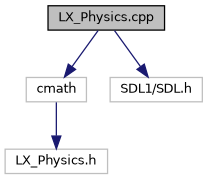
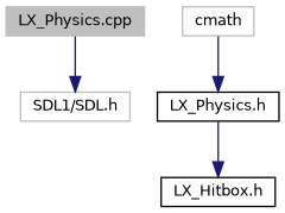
  digraph {
    node [color=black fillcolor=white fontname=Helvetica fontsize=10 shape=record style=filled]
    edge [color=midnightblue fontname=Helvetica fontsize=10 labelfontname=Helvetica labelfontsize=10 style=solid]
-   n1 [fillcolor=grey75 fontcolor=black height=0.2 label="LX_Physics.cpp" width=0.4]
+   n1 [color=grey75 fillcolor=grey75 fontcolor=black height=0.2 label="LX_Physics.cpp" width=0.4]
    n2 [color=grey75 height=0.2 label=cmath width=0.4]
    n3 [color=grey75 height=0.2 label="SDL1/SDL.h" width=0.4]
-   n4 [color=grey75 height=0.2 label="LX_Physics.h" width=0.4]
-   n1 -> n2
+   n4 [height=0.2 label="LX_Physics.h" width=0.4]
+   n5 [height=0.2 label="LX_Hitbox.h" width=0.4]
    n1 -> n3
    n2 -> n4
+   n4 -> n5
  }
